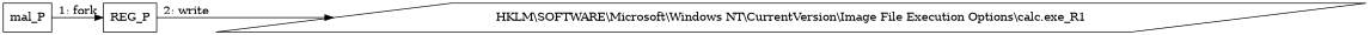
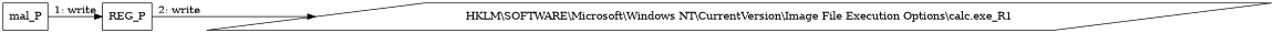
  digraph {
    engine=neato
    fixedsize=false
    fontsize=10
    nodesep=0.3
    rankdir=LR
    ranksep=0
    splines=true
    node [node_type=Process shape=box]
    mal_P
    REG_P
    "HKLM\\SOFTWARE\\Microsoft\\Windows NT\\CurrentVersion\\Image File Execution Options\\calc.exe_R1" [node_type=Registry shape=parallelogram]
-   mal_P -> REG_P [label="1: fork"]
+   mal_P -> REG_P [label="1: write"]
    REG_P -> "HKLM\\SOFTWARE\\Microsoft\\Windows NT\\CurrentVersion\\Image File Execution Options\\calc.exe_R1" [label="2: write"]
  }
